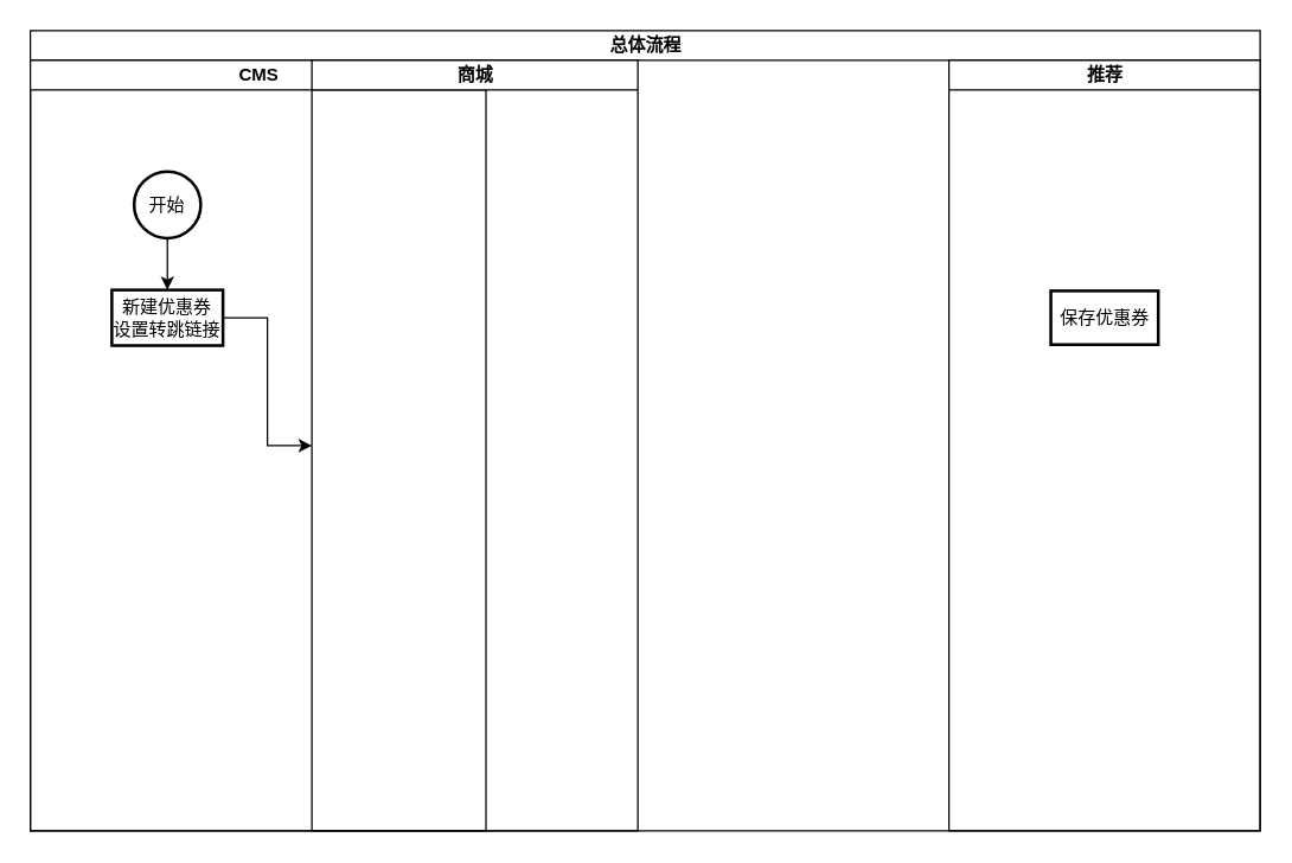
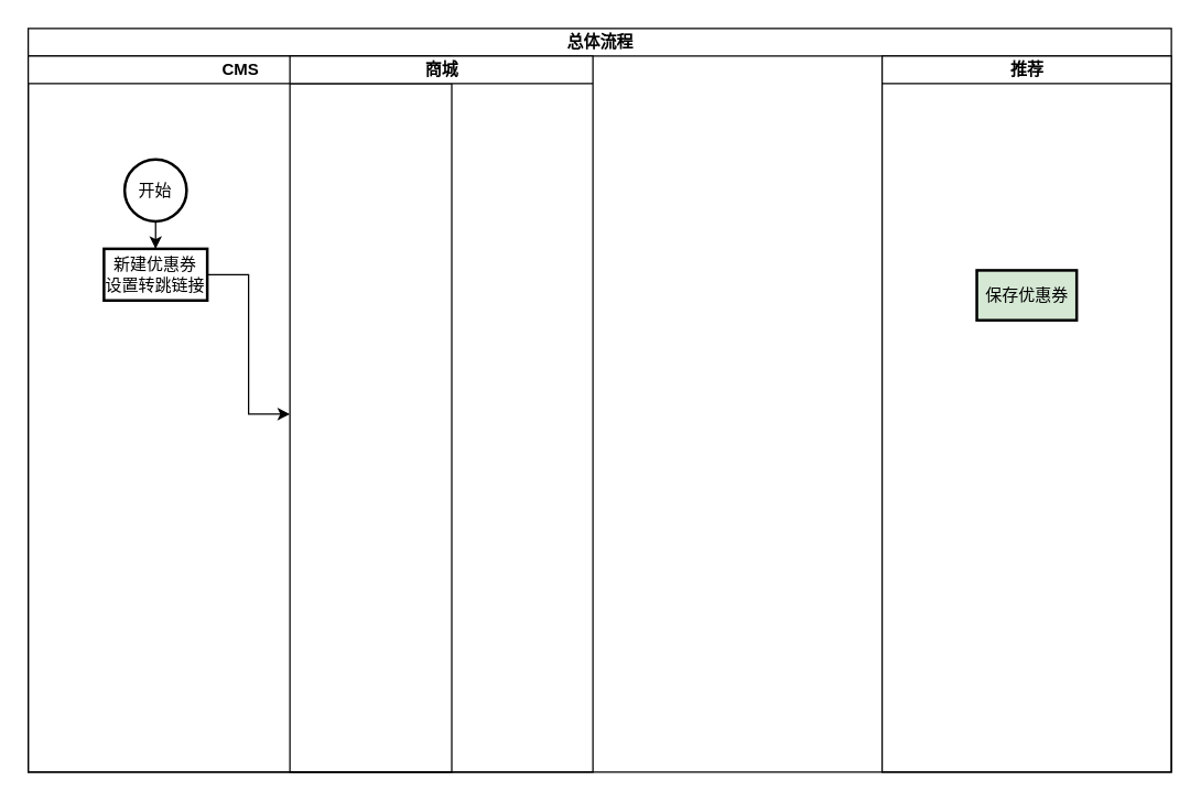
  <mxCell id="0" />
  <mxCell id="1" parent="0" />
  <mxCell id="2" value="总体流程" style="swimlane;childLayout=stackLayout;resizeParent=1;resizeParentMax=0;startSize=20;html=1;container=0;" vertex="1" parent="1"><mxGeometry x="20" y="20" width="830" height="540" as="geometry" /></mxCell>
  <mxCell id="3" value="推荐" style="swimlane;startSize=20;html=1;" vertex="1" parent="1"><mxGeometry x="640" y="40" width="210" height="520" as="geometry" /></mxCell>
- <mxCell id="4" value="保存优惠券" style="whiteSpace=wrap;html=1;strokeWidth=2;" vertex="1" parent="3"><mxGeometry x="68.75" y="155.63" width="72.5" height="36.25" as="geometry" /></mxCell>
+ <mxCell id="4" value="保存优惠券" style="whiteSpace=wrap;html=1;strokeWidth=2;fillColor=#d5e8d4;" vertex="1" parent="3"><mxGeometry x="68.75" y="155.63" width="72.5" height="36.25" as="geometry" /></mxCell>
  <mxCell id="5" value="CMS" style="swimlane;startSize=20;html=1;" vertex="1" parent="1"><mxGeometry x="20" y="40" width="307.5" height="520" as="geometry" /></mxCell>
  <mxCell id="6" value="" style="edgeStyle=orthogonalEdgeStyle;rounded=0;orthogonalLoop=1;jettySize=auto;html=1;" edge="1" parent="5" source="7" target="8"><mxGeometry relative="1" as="geometry" /></mxCell>
  <mxCell id="7" value="开始" style="strokeWidth=2;html=1;shape=mxgraph.flowchart.start_2;whiteSpace=wrap;" vertex="1" parent="5"><mxGeometry x="70" y="75" width="45" height="45" as="geometry" /></mxCell>
- <mxCell id="8" value="新建优惠券&lt;br&gt;设置转跳链接" style="whiteSpace=wrap;html=1;strokeWidth=2;" vertex="1" parent="5"><mxGeometry x="55" y="155" width="75" height="37.5" as="geometry" /></mxCell>
+ <mxCell id="8" value="新建优惠券&lt;br&gt;设置转跳链接" style="whiteSpace=wrap;html=1;strokeWidth=2;" vertex="1" parent="5"><mxGeometry x="55" y="140" width="75" height="37.5" as="geometry" /></mxCell>
  <mxCell id="9" value="商城" style="swimlane;startSize=20;html=1;" vertex="1" parent="1"><mxGeometry x="210" y="40" width="220" height="520" as="geometry" /></mxCell>
  <mxCell id="10" value="" style="edgeStyle=orthogonalEdgeStyle;rounded=0;orthogonalLoop=1;jettySize=auto;html=1;" edge="1" parent="1" source="8" target="9"><mxGeometry relative="1" as="geometry" /></mxCell>
